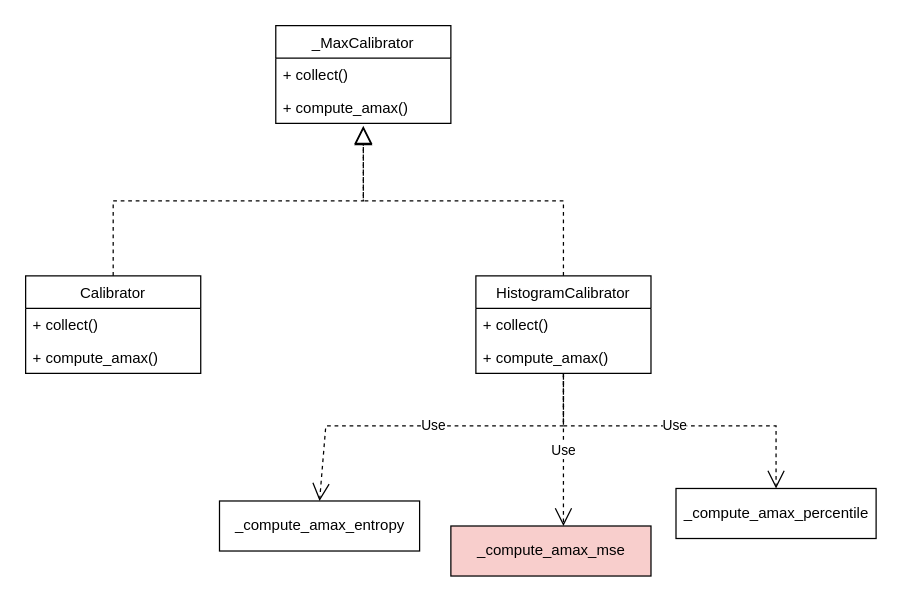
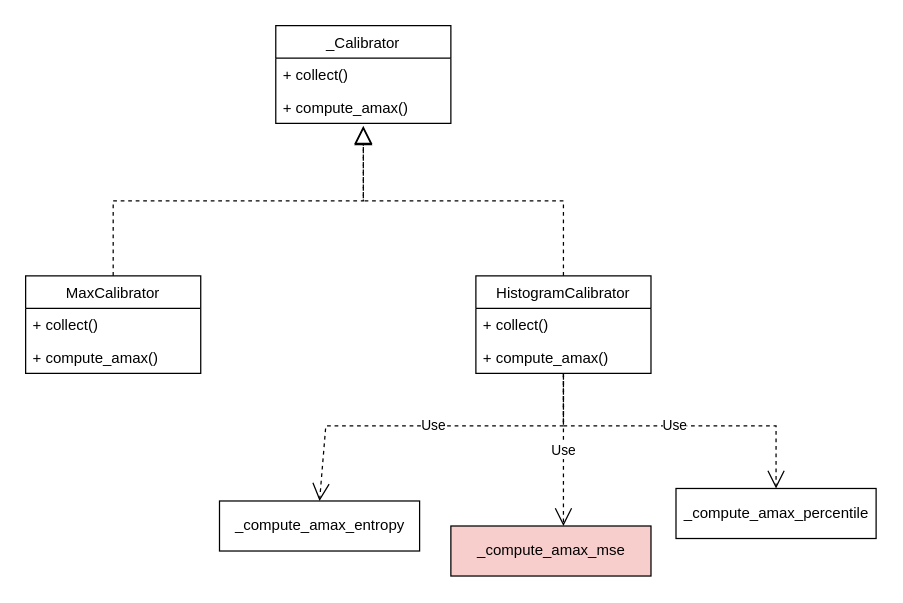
  <mxCell id="0" />
  <mxCell id="1" parent="0" />
- <mxCell id="2" value="_MaxCalibrator" style="swimlane;fontStyle=0;childLayout=stackLayout;horizontal=1;startSize=26;fillColor=none;horizontalStack=0;resizeParent=1;resizeParentMax=0;resizeLast=0;collapsible=1;marginBottom=0;" vertex="1" parent="1"><mxGeometry x="220" y="20" width="140" height="78" as="geometry" /></mxCell>
+ <mxCell id="2" value="_Calibrator" style="swimlane;fontStyle=0;childLayout=stackLayout;horizontal=1;startSize=26;fillColor=none;horizontalStack=0;resizeParent=1;resizeParentMax=0;resizeLast=0;collapsible=1;marginBottom=0;" vertex="1" parent="1"><mxGeometry x="220" y="20" width="140" height="78" as="geometry" /></mxCell>
  <mxCell id="3" value="+ collect()" style="text;strokeColor=none;fillColor=none;align=left;verticalAlign=top;spacingLeft=4;spacingRight=4;overflow=hidden;rotatable=0;points=[[0,0.5],[1,0.5]];portConstraint=eastwest;" vertex="1" parent="2"><mxGeometry y="26" width="140" height="26" as="geometry" /></mxCell>
  <mxCell id="4" value="+ compute_amax()" style="text;strokeColor=none;fillColor=none;align=left;verticalAlign=top;spacingLeft=4;spacingRight=4;overflow=hidden;rotatable=0;points=[[0,0.5],[1,0.5]];portConstraint=eastwest;" vertex="1" parent="2"><mxGeometry y="52" width="140" height="26" as="geometry" /></mxCell>
- <mxCell id="5" value="Calibrator" style="swimlane;fontStyle=0;childLayout=stackLayout;horizontal=1;startSize=26;fillColor=none;horizontalStack=0;resizeParent=1;resizeParentMax=0;resizeLast=0;collapsible=1;marginBottom=0;" vertex="1" parent="1"><mxGeometry x="20" y="220" width="140" height="78" as="geometry" /></mxCell>
+ <mxCell id="5" value="MaxCalibrator" style="swimlane;fontStyle=0;childLayout=stackLayout;horizontal=1;startSize=26;fillColor=none;horizontalStack=0;resizeParent=1;resizeParentMax=0;resizeLast=0;collapsible=1;marginBottom=0;" vertex="1" parent="1"><mxGeometry x="20" y="220" width="140" height="78" as="geometry" /></mxCell>
  <mxCell id="6" value="+ collect()" style="text;strokeColor=none;fillColor=none;align=left;verticalAlign=top;spacingLeft=4;spacingRight=4;overflow=hidden;rotatable=0;points=[[0,0.5],[1,0.5]];portConstraint=eastwest;" vertex="1" parent="5"><mxGeometry y="26" width="140" height="26" as="geometry" /></mxCell>
  <mxCell id="7" value="+ compute_amax()" style="text;strokeColor=none;fillColor=none;align=left;verticalAlign=top;spacingLeft=4;spacingRight=4;overflow=hidden;rotatable=0;points=[[0,0.5],[1,0.5]];portConstraint=eastwest;" vertex="1" parent="5"><mxGeometry y="52" width="140" height="26" as="geometry" /></mxCell>
  <mxCell id="8" value="" style="endArrow=block;dashed=1;endFill=0;endSize=12;html=1;rounded=0;exitX=0.5;exitY=0;exitDx=0;exitDy=0;entryX=0.5;entryY=1.115;entryDx=0;entryDy=0;entryPerimeter=0;" edge="1" parent="1" source="5" target="4"><mxGeometry width="160" relative="1" as="geometry"><mxPoint x="190" y="480" as="sourcePoint" /><mxPoint x="350" y="480" as="targetPoint" /><Array as="points"><mxPoint x="90" y="160" /><mxPoint x="290" y="160" /></Array></mxGeometry></mxCell>
  <mxCell id="9" value="HistogramCalibrator" style="swimlane;fontStyle=0;childLayout=stackLayout;horizontal=1;startSize=26;fillColor=none;horizontalStack=0;resizeParent=1;resizeParentMax=0;resizeLast=0;collapsible=1;marginBottom=0;" vertex="1" parent="1"><mxGeometry x="380" y="220" width="140" height="78" as="geometry" /></mxCell>
  <mxCell id="10" value="+ collect()" style="text;strokeColor=none;fillColor=none;align=left;verticalAlign=top;spacingLeft=4;spacingRight=4;overflow=hidden;rotatable=0;points=[[0,0.5],[1,0.5]];portConstraint=eastwest;" vertex="1" parent="9"><mxGeometry y="26" width="140" height="26" as="geometry" /></mxCell>
  <mxCell id="11" value="+ compute_amax()" style="text;strokeColor=none;fillColor=none;align=left;verticalAlign=top;spacingLeft=4;spacingRight=4;overflow=hidden;rotatable=0;points=[[0,0.5],[1,0.5]];portConstraint=eastwest;" vertex="1" parent="9"><mxGeometry y="52" width="140" height="26" as="geometry" /></mxCell>
  <mxCell id="12" value="_compute_amax_entropy" style="html=1;" vertex="1" parent="1"><mxGeometry x="175" y="400" width="160" height="40" as="geometry" /></mxCell>
  <mxCell id="13" value="_compute_amax_mse" style="html=1;fillColor=#f8cecc;" vertex="1" parent="1"><mxGeometry x="360" y="420" width="160" height="40" as="geometry" /></mxCell>
  <mxCell id="14" value="_compute_amax_percentile" style="html=1;" vertex="1" parent="1"><mxGeometry x="540" y="390" width="160" height="40" as="geometry" /></mxCell>
  <mxCell id="15" value="Use" style="endArrow=open;endSize=12;dashed=1;html=1;rounded=0;entryX=0.5;entryY=0;entryDx=0;entryDy=0;" edge="1" parent="1" source="11" target="12"><mxGeometry width="160" relative="1" as="geometry"><mxPoint x="340" y="610" as="sourcePoint" /><mxPoint x="500" y="610" as="targetPoint" /><Array as="points"><mxPoint x="450" y="340" /><mxPoint x="260" y="340" /></Array></mxGeometry></mxCell>
  <mxCell id="16" value="" style="endArrow=block;dashed=1;endFill=0;endSize=12;html=1;rounded=0;exitX=0.5;exitY=0;exitDx=0;exitDy=0;" edge="1" parent="1" source="9"><mxGeometry width="160" relative="1" as="geometry"><mxPoint x="360" y="620" as="sourcePoint" /><mxPoint x="290" y="100" as="targetPoint" /><Array as="points"><mxPoint x="450" y="160" /><mxPoint x="290" y="160" /></Array></mxGeometry></mxCell>
  <mxCell id="17" value="Use" style="endArrow=open;endSize=12;dashed=1;html=1;rounded=0;entryX=0.5;entryY=0;entryDx=0;entryDy=0;" edge="1" parent="1" source="11" target="14"><mxGeometry width="160" relative="1" as="geometry"><mxPoint x="400" y="580" as="sourcePoint" /><mxPoint x="560" y="580" as="targetPoint" /><Array as="points"><mxPoint x="450" y="340" /><mxPoint x="620" y="340" /></Array></mxGeometry></mxCell>
  <mxCell id="18" value="Use" style="endArrow=open;endSize=12;dashed=1;html=1;rounded=0;" edge="1" parent="1"><mxGeometry width="160" relative="1" as="geometry"><mxPoint x="450" y="300" as="sourcePoint" /><mxPoint x="450" y="420" as="targetPoint" /></mxGeometry></mxCell>
